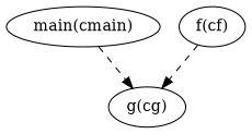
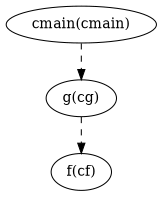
  digraph {
    rankdir=TD
    edge [style=dashed]
-   n1 [label="main(cmain)"]
+   n1 [label="cmain(cmain)"]
    n2 [label="g(cg)"]
    n3 [label="f(cf)"]
    n1 -> n2
-   n3 -> n2
+   n2 -> n3
  }
